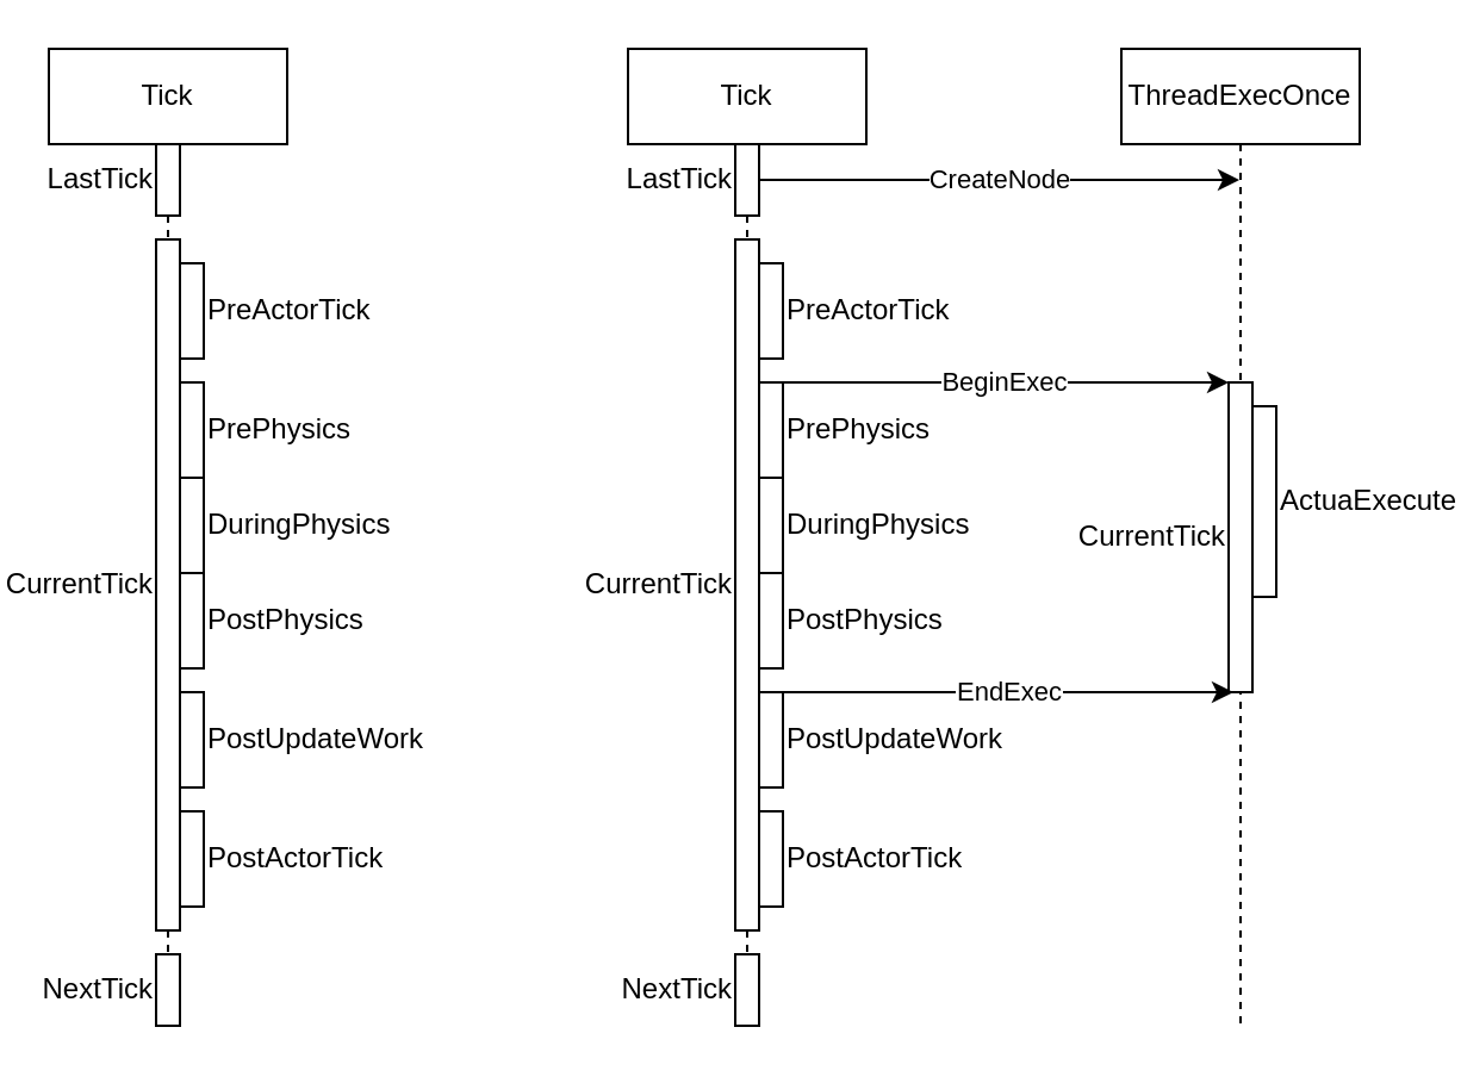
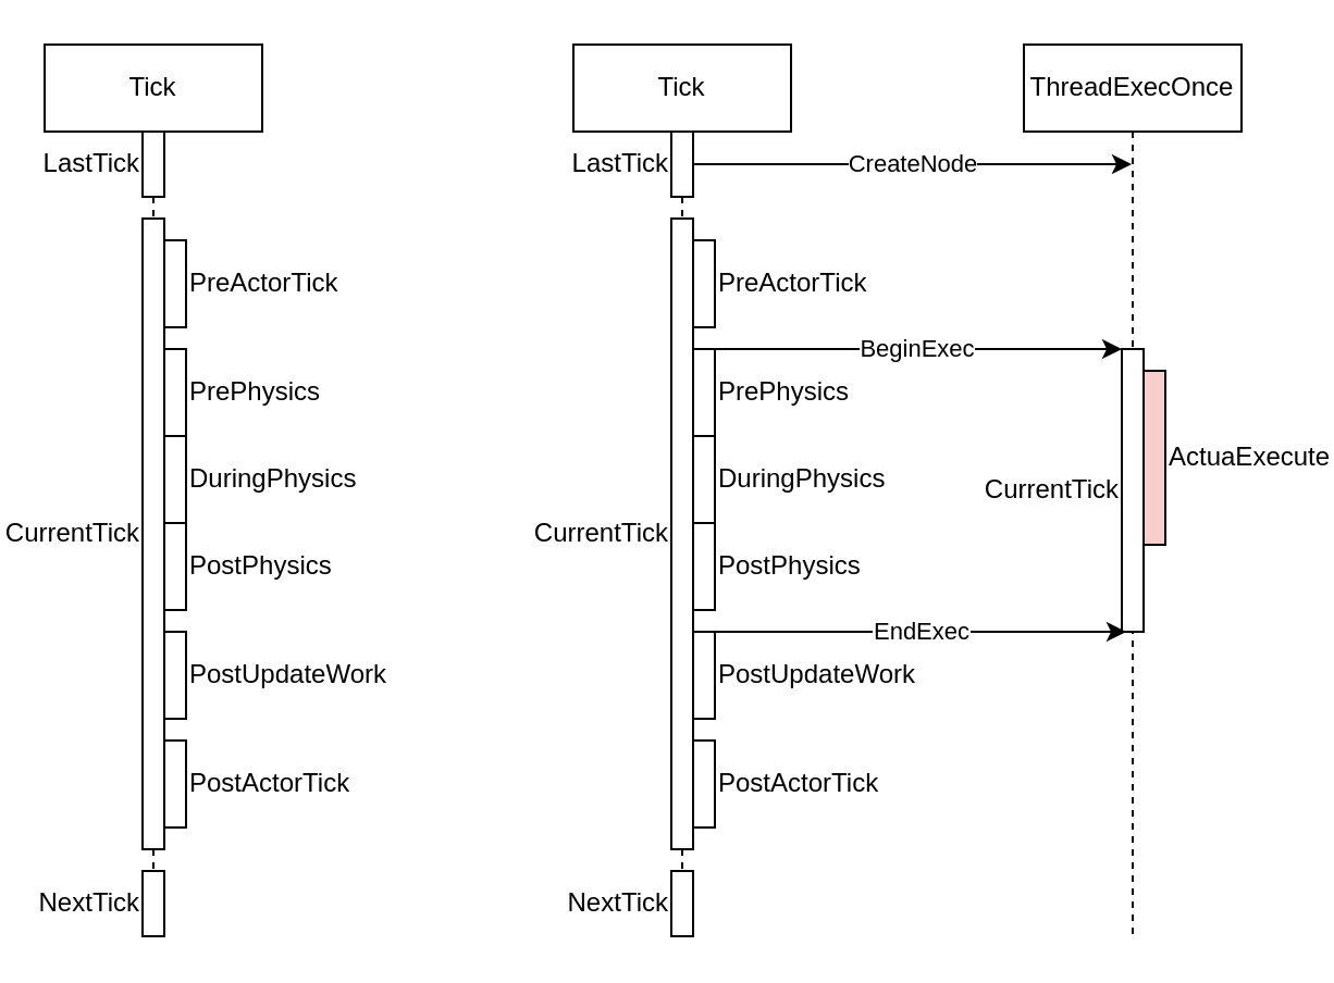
  <mxCell id="0" />
  <mxCell id="1" parent="0" />
  <mxCell id="2" value="Tick" style="shape=umlLifeline;perimeter=lifelinePerimeter;whiteSpace=wrap;html=1;container=1;dropTarget=0;collapsible=0;recursiveResize=0;outlineConnect=0;portConstraint=eastwest;newEdgeStyle={&quot;edgeStyle&quot;:&quot;elbowEdgeStyle&quot;,&quot;elbow&quot;:&quot;vertical&quot;,&quot;curved&quot;:0,&quot;rounded&quot;:0};" vertex="1" parent="1"><mxGeometry x="20" y="20" width="100" height="410" as="geometry" /></mxCell>
  <mxCell id="3" value="CurrentTick" style="html=1;points=[];perimeter=orthogonalPerimeter;outlineConnect=0;targetShapes=umlLifeline;portConstraint=eastwest;newEdgeStyle={&quot;edgeStyle&quot;:&quot;elbowEdgeStyle&quot;,&quot;elbow&quot;:&quot;vertical&quot;,&quot;curved&quot;:0,&quot;rounded&quot;:0};fontColor=#000000;labelPosition=left;verticalLabelPosition=middle;align=right;verticalAlign=middle;" vertex="1" parent="2"><mxGeometry x="45" y="80" width="10" height="290" as="geometry" /></mxCell>
  <mxCell id="4" value="PostUpdateWork" style="html=1;points=[];perimeter=orthogonalPerimeter;outlineConnect=0;targetShapes=umlLifeline;portConstraint=eastwest;newEdgeStyle={&quot;edgeStyle&quot;:&quot;elbowEdgeStyle&quot;,&quot;elbow&quot;:&quot;vertical&quot;,&quot;curved&quot;:0,&quot;rounded&quot;:0};labelPosition=right;verticalLabelPosition=middle;align=left;verticalAlign=middle;" vertex="1" parent="2"><mxGeometry x="55" y="270" width="10" height="40" as="geometry" /></mxCell>
  <mxCell id="5" value="PostActorTick" style="html=1;points=[];perimeter=orthogonalPerimeter;outlineConnect=0;targetShapes=umlLifeline;portConstraint=eastwest;newEdgeStyle={&quot;edgeStyle&quot;:&quot;elbowEdgeStyle&quot;,&quot;elbow&quot;:&quot;vertical&quot;,&quot;curved&quot;:0,&quot;rounded&quot;:0};labelPosition=right;verticalLabelPosition=middle;align=left;verticalAlign=middle;" vertex="1" parent="2"><mxGeometry x="55" y="320" width="10" height="40" as="geometry" /></mxCell>
  <mxCell id="6" value="PreActorTick" style="html=1;points=[];perimeter=orthogonalPerimeter;outlineConnect=0;targetShapes=umlLifeline;portConstraint=eastwest;newEdgeStyle={&quot;edgeStyle&quot;:&quot;elbowEdgeStyle&quot;,&quot;elbow&quot;:&quot;vertical&quot;,&quot;curved&quot;:0,&quot;rounded&quot;:0};labelPosition=right;verticalLabelPosition=middle;align=left;verticalAlign=middle;" vertex="1" parent="2"><mxGeometry x="55" y="90" width="10" height="40" as="geometry" /></mxCell>
  <mxCell id="7" value="PrePhysics" style="html=1;points=[];perimeter=orthogonalPerimeter;outlineConnect=0;targetShapes=umlLifeline;portConstraint=eastwest;newEdgeStyle={&quot;edgeStyle&quot;:&quot;elbowEdgeStyle&quot;,&quot;elbow&quot;:&quot;vertical&quot;,&quot;curved&quot;:0,&quot;rounded&quot;:0};labelPosition=right;verticalLabelPosition=middle;align=left;verticalAlign=middle;" vertex="1" parent="2"><mxGeometry x="55" y="140" width="10" height="40" as="geometry" /></mxCell>
  <mxCell id="8" value="DuringPhysics" style="html=1;points=[];perimeter=orthogonalPerimeter;outlineConnect=0;targetShapes=umlLifeline;portConstraint=eastwest;newEdgeStyle={&quot;edgeStyle&quot;:&quot;elbowEdgeStyle&quot;,&quot;elbow&quot;:&quot;vertical&quot;,&quot;curved&quot;:0,&quot;rounded&quot;:0};labelPosition=right;verticalLabelPosition=middle;align=left;verticalAlign=middle;" vertex="1" parent="2"><mxGeometry x="55" y="180" width="10" height="40" as="geometry" /></mxCell>
  <mxCell id="9" value="PostPhysics" style="html=1;points=[];perimeter=orthogonalPerimeter;outlineConnect=0;targetShapes=umlLifeline;portConstraint=eastwest;newEdgeStyle={&quot;edgeStyle&quot;:&quot;elbowEdgeStyle&quot;,&quot;elbow&quot;:&quot;vertical&quot;,&quot;curved&quot;:0,&quot;rounded&quot;:0};labelPosition=right;verticalLabelPosition=middle;align=left;verticalAlign=middle;" vertex="1" parent="2"><mxGeometry x="55" y="220" width="10" height="40" as="geometry" /></mxCell>
  <mxCell id="10" value="NextTick" style="html=1;points=[];perimeter=orthogonalPerimeter;outlineConnect=0;targetShapes=umlLifeline;portConstraint=eastwest;newEdgeStyle={&quot;edgeStyle&quot;:&quot;elbowEdgeStyle&quot;,&quot;elbow&quot;:&quot;vertical&quot;,&quot;curved&quot;:0,&quot;rounded&quot;:0};labelPosition=left;verticalLabelPosition=middle;align=right;verticalAlign=middle;" vertex="1" parent="2"><mxGeometry x="45" y="380" width="10" height="30" as="geometry" /></mxCell>
  <mxCell id="11" value="LastTick" style="html=1;points=[];perimeter=orthogonalPerimeter;outlineConnect=0;targetShapes=umlLifeline;portConstraint=eastwest;newEdgeStyle={&quot;edgeStyle&quot;:&quot;elbowEdgeStyle&quot;,&quot;elbow&quot;:&quot;vertical&quot;,&quot;curved&quot;:0,&quot;rounded&quot;:0};labelPosition=left;verticalLabelPosition=middle;align=right;verticalAlign=middle;" vertex="1" parent="1"><mxGeometry x="65" y="60" width="10" height="30" as="geometry" /></mxCell>
  <mxCell id="12" value="Tick" style="shape=umlLifeline;perimeter=lifelinePerimeter;whiteSpace=wrap;html=1;container=1;dropTarget=0;collapsible=0;recursiveResize=0;outlineConnect=0;portConstraint=eastwest;newEdgeStyle={&quot;edgeStyle&quot;:&quot;elbowEdgeStyle&quot;,&quot;elbow&quot;:&quot;vertical&quot;,&quot;curved&quot;:0,&quot;rounded&quot;:0};" vertex="1" parent="1"><mxGeometry x="263" y="20" width="100" height="410" as="geometry" /></mxCell>
  <mxCell id="13" value="CurrentTick" style="html=1;points=[];perimeter=orthogonalPerimeter;outlineConnect=0;targetShapes=umlLifeline;portConstraint=eastwest;newEdgeStyle={&quot;edgeStyle&quot;:&quot;elbowEdgeStyle&quot;,&quot;elbow&quot;:&quot;vertical&quot;,&quot;curved&quot;:0,&quot;rounded&quot;:0};fontColor=#000000;labelPosition=left;verticalLabelPosition=middle;align=right;verticalAlign=middle;" vertex="1" parent="12"><mxGeometry x="45" y="80" width="10" height="290" as="geometry" /></mxCell>
  <mxCell id="14" value="PostUpdateWork" style="html=1;points=[];perimeter=orthogonalPerimeter;outlineConnect=0;targetShapes=umlLifeline;portConstraint=eastwest;newEdgeStyle={&quot;edgeStyle&quot;:&quot;elbowEdgeStyle&quot;,&quot;elbow&quot;:&quot;vertical&quot;,&quot;curved&quot;:0,&quot;rounded&quot;:0};labelPosition=right;verticalLabelPosition=middle;align=left;verticalAlign=middle;" vertex="1" parent="12"><mxGeometry x="55" y="270" width="10" height="40" as="geometry" /></mxCell>
  <mxCell id="15" value="PostActorTick" style="html=1;points=[];perimeter=orthogonalPerimeter;outlineConnect=0;targetShapes=umlLifeline;portConstraint=eastwest;newEdgeStyle={&quot;edgeStyle&quot;:&quot;elbowEdgeStyle&quot;,&quot;elbow&quot;:&quot;vertical&quot;,&quot;curved&quot;:0,&quot;rounded&quot;:0};labelPosition=right;verticalLabelPosition=middle;align=left;verticalAlign=middle;" vertex="1" parent="12"><mxGeometry x="55" y="320" width="10" height="40" as="geometry" /></mxCell>
  <mxCell id="16" value="PreActorTick" style="html=1;points=[];perimeter=orthogonalPerimeter;outlineConnect=0;targetShapes=umlLifeline;portConstraint=eastwest;newEdgeStyle={&quot;edgeStyle&quot;:&quot;elbowEdgeStyle&quot;,&quot;elbow&quot;:&quot;vertical&quot;,&quot;curved&quot;:0,&quot;rounded&quot;:0};labelPosition=right;verticalLabelPosition=middle;align=left;verticalAlign=middle;" vertex="1" parent="12"><mxGeometry x="55" y="90" width="10" height="40" as="geometry" /></mxCell>
  <mxCell id="17" value="DuringPhysics" style="html=1;points=[];perimeter=orthogonalPerimeter;outlineConnect=0;targetShapes=umlLifeline;portConstraint=eastwest;newEdgeStyle={&quot;edgeStyle&quot;:&quot;elbowEdgeStyle&quot;,&quot;elbow&quot;:&quot;vertical&quot;,&quot;curved&quot;:0,&quot;rounded&quot;:0};labelPosition=right;verticalLabelPosition=middle;align=left;verticalAlign=middle;" vertex="1" parent="12"><mxGeometry x="55" y="180" width="10" height="40" as="geometry" /></mxCell>
  <mxCell id="18" value="PostPhysics" style="html=1;points=[];perimeter=orthogonalPerimeter;outlineConnect=0;targetShapes=umlLifeline;portConstraint=eastwest;newEdgeStyle={&quot;edgeStyle&quot;:&quot;elbowEdgeStyle&quot;,&quot;elbow&quot;:&quot;vertical&quot;,&quot;curved&quot;:0,&quot;rounded&quot;:0};labelPosition=right;verticalLabelPosition=middle;align=left;verticalAlign=middle;" vertex="1" parent="12"><mxGeometry x="55" y="220" width="10" height="40" as="geometry" /></mxCell>
  <mxCell id="19" value="NextTick" style="html=1;points=[];perimeter=orthogonalPerimeter;outlineConnect=0;targetShapes=umlLifeline;portConstraint=eastwest;newEdgeStyle={&quot;edgeStyle&quot;:&quot;elbowEdgeStyle&quot;,&quot;elbow&quot;:&quot;vertical&quot;,&quot;curved&quot;:0,&quot;rounded&quot;:0};labelPosition=left;verticalLabelPosition=middle;align=right;verticalAlign=middle;" vertex="1" parent="12"><mxGeometry x="45" y="380" width="10" height="30" as="geometry" /></mxCell>
  <mxCell id="20" value="CreateNode" style="edgeStyle=elbowEdgeStyle;rounded=0;orthogonalLoop=1;jettySize=auto;html=1;elbow=vertical;curved=0;" edge="1" parent="1" source="21" target="22"><mxGeometry relative="1" as="geometry" /></mxCell>
  <mxCell id="21" value="LastTick" style="html=1;points=[];perimeter=orthogonalPerimeter;outlineConnect=0;targetShapes=umlLifeline;portConstraint=eastwest;newEdgeStyle={&quot;edgeStyle&quot;:&quot;elbowEdgeStyle&quot;,&quot;elbow&quot;:&quot;vertical&quot;,&quot;curved&quot;:0,&quot;rounded&quot;:0};labelPosition=left;verticalLabelPosition=middle;align=right;verticalAlign=middle;" vertex="1" parent="1"><mxGeometry x="308" y="60" width="10" height="30" as="geometry" /></mxCell>
  <mxCell id="22" value="ThreadExecOnce" style="shape=umlLifeline;perimeter=lifelinePerimeter;whiteSpace=wrap;html=1;container=1;dropTarget=0;collapsible=0;recursiveResize=0;outlineConnect=0;portConstraint=eastwest;newEdgeStyle={&quot;edgeStyle&quot;:&quot;elbowEdgeStyle&quot;,&quot;elbow&quot;:&quot;vertical&quot;,&quot;curved&quot;:0,&quot;rounded&quot;:0};" vertex="1" parent="1"><mxGeometry x="470" y="20" width="100" height="410" as="geometry" /></mxCell>
  <mxCell id="23" value="CurrentTick" style="html=1;points=[];perimeter=orthogonalPerimeter;outlineConnect=0;targetShapes=umlLifeline;portConstraint=eastwest;newEdgeStyle={&quot;edgeStyle&quot;:&quot;elbowEdgeStyle&quot;,&quot;elbow&quot;:&quot;vertical&quot;,&quot;curved&quot;:0,&quot;rounded&quot;:0};fontColor=#000000;labelPosition=left;verticalLabelPosition=middle;align=right;verticalAlign=middle;" vertex="1" parent="22"><mxGeometry x="45" y="140" width="10" height="130" as="geometry" /></mxCell>
- <mxCell id="24" value="ActuaExecute" style="html=1;points=[];perimeter=orthogonalPerimeter;outlineConnect=0;targetShapes=umlLifeline;portConstraint=eastwest;newEdgeStyle={&quot;edgeStyle&quot;:&quot;elbowEdgeStyle&quot;,&quot;elbow&quot;:&quot;vertical&quot;,&quot;curved&quot;:0,&quot;rounded&quot;:0};fontColor=#000000;labelPosition=right;verticalLabelPosition=middle;align=left;verticalAlign=middle;" vertex="1" parent="22"><mxGeometry x="55" y="150" width="10" height="80" as="geometry" /></mxCell>
+ <mxCell id="24" value="ActuaExecute" style="html=1;points=[];perimeter=orthogonalPerimeter;outlineConnect=0;targetShapes=umlLifeline;portConstraint=eastwest;newEdgeStyle={&quot;edgeStyle&quot;:&quot;elbowEdgeStyle&quot;,&quot;elbow&quot;:&quot;vertical&quot;,&quot;curved&quot;:0,&quot;rounded&quot;:0};fontColor=#000000;labelPosition=right;verticalLabelPosition=middle;align=left;verticalAlign=middle;fillColor=#f8cecc;" vertex="1" parent="22"><mxGeometry x="55" y="150" width="10" height="80" as="geometry" /></mxCell>
  <mxCell id="25" value="BeginExec" style="endArrow=classic;html=1;rounded=0;" edge="1" parent="1" target="23"><mxGeometry width="50" height="50" relative="1" as="geometry"><mxPoint x="326" y="160" as="sourcePoint" /><mxPoint x="520" y="180" as="targetPoint" /></mxGeometry></mxCell>
  <mxCell id="26" value="PrePhysics" style="html=1;points=[];perimeter=orthogonalPerimeter;outlineConnect=0;targetShapes=umlLifeline;portConstraint=eastwest;newEdgeStyle={&quot;edgeStyle&quot;:&quot;elbowEdgeStyle&quot;,&quot;elbow&quot;:&quot;vertical&quot;,&quot;curved&quot;:0,&quot;rounded&quot;:0};labelPosition=right;verticalLabelPosition=middle;align=left;verticalAlign=middle;" vertex="1" parent="1"><mxGeometry x="318" y="160" width="10" height="40" as="geometry" /></mxCell>
  <mxCell id="27" value="EndExec" style="endArrow=classic;html=1;rounded=0;" edge="1" parent="1"><mxGeometry width="50" height="50" relative="1" as="geometry"><mxPoint x="328" y="290" as="sourcePoint" /><mxPoint x="517" y="290" as="targetPoint" /></mxGeometry></mxCell>
